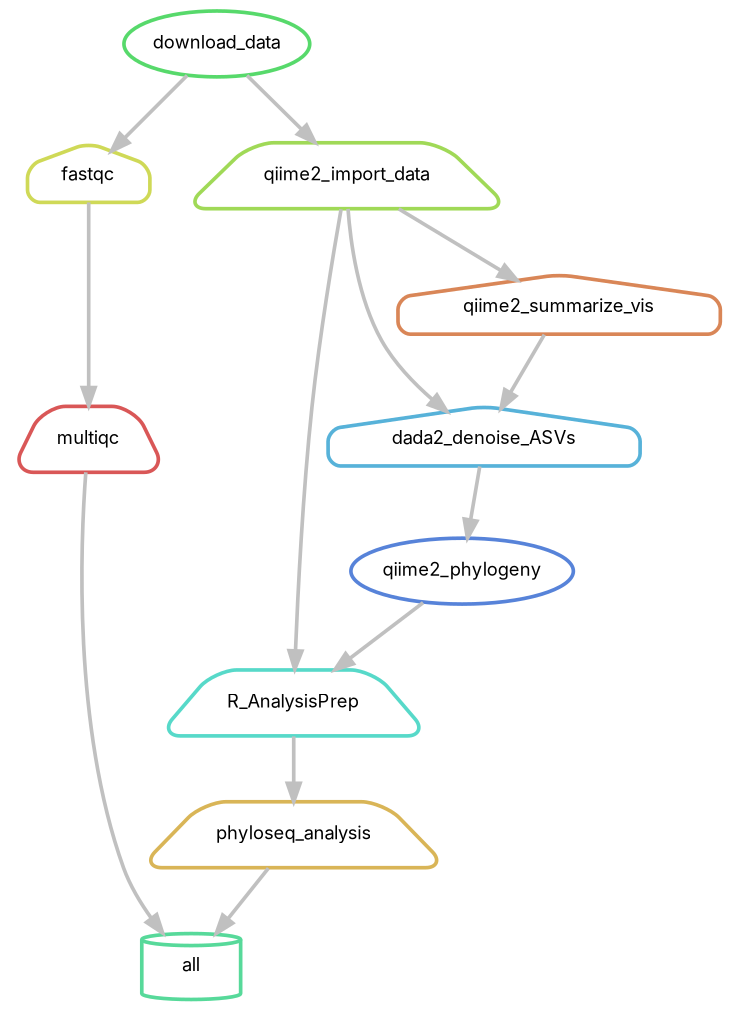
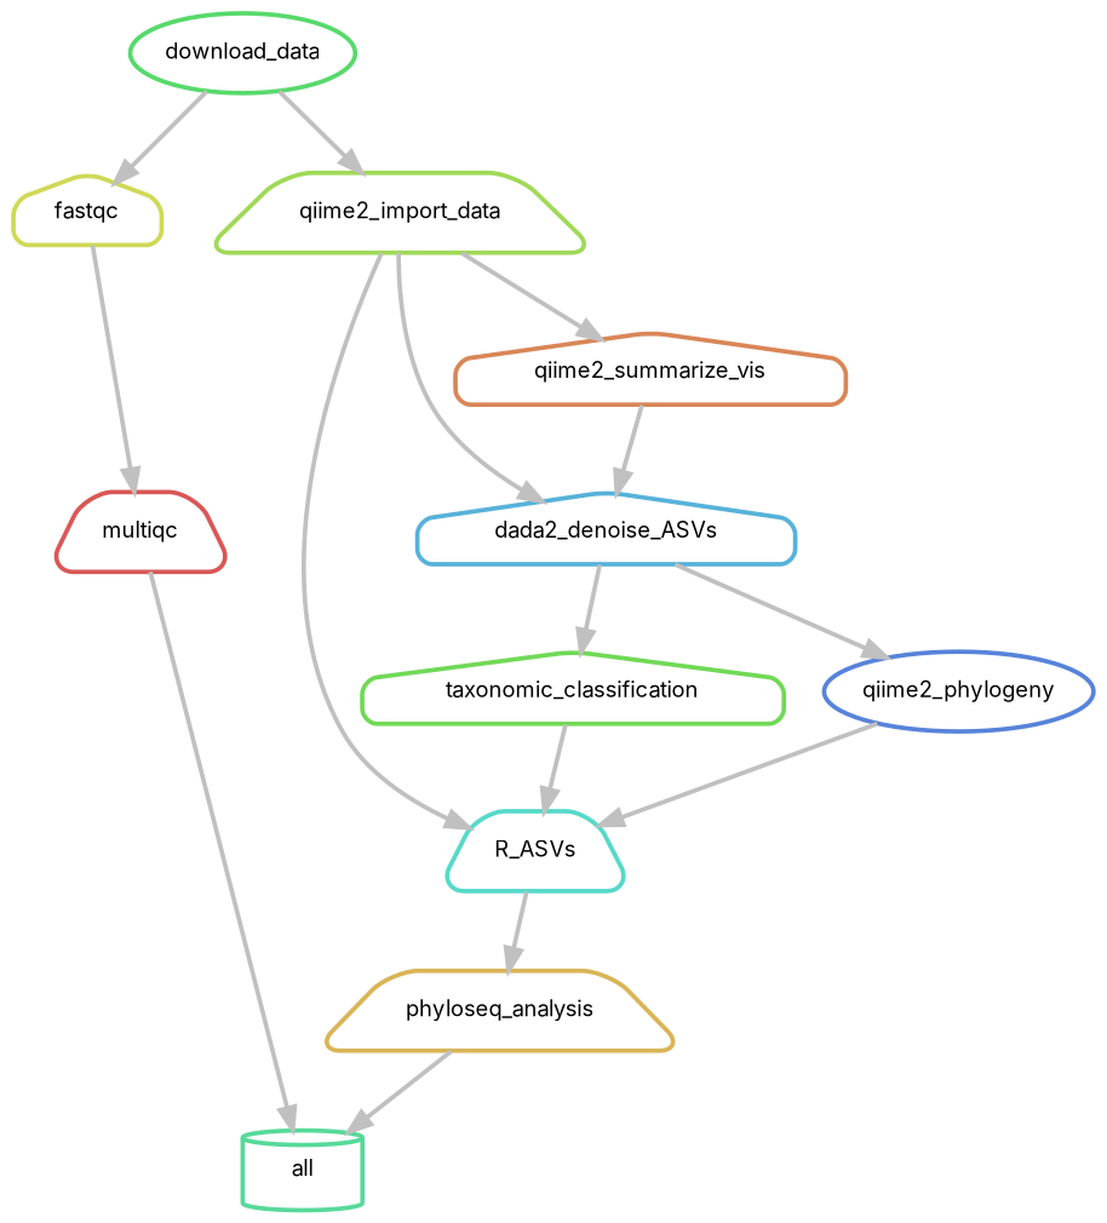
  digraph {
    bgcolor=white
    fontname=Inter
    node [fontname=Inter fontsize=10 penwidth=2 shape=trapezium style=rounded]
    edge [color=grey fontname=Inter penwidth=2]
    n1 [color="0.42 0.6 0.85" label=all shape=cylinder]
    n2 [color="0.00 0.6 0.85" label=multiqc]
    n3 [color="0.18 0.6 0.85" label=fastqc shape=house]
    n4 [color="0.36 0.6 0.85" label=download_data shape=ellipse]
    n5 [color="0.24 0.6 0.85" label=qiime2_import_data]
-   n6 [color="0.48 0.6 0.85" label=R_AnalysisPrep]
+   n6 [color="0.48 0.6 0.85" label=R_ASVs]
    n7 [color="0.55 0.6 0.85" label=dada2_denoise_ASVs shape=house]
    n8 [color="0.06 0.6 0.85" label=qiime2_summarize_vis shape=house]
    n9 [color="0.12 0.6 0.85" label=phyloseq_analysis]
+   n10 [color="0.30 0.6 0.85" label=taxonomic_classification shape=house]
    n11 [color="0.61 0.6 0.85" label=qiime2_phylogeny shape=ellipse]
    n2 -> n1
    n3 -> n2
    n4 -> n3
    n4 -> n5
    n5 -> n6
    n5 -> n7
    n5 -> n8
    n6 -> n9
+   n7 -> n10
    n7 -> n11
    n8 -> n7
    n9 -> n1
+   n10 -> n6
    n11 -> n6
  }
